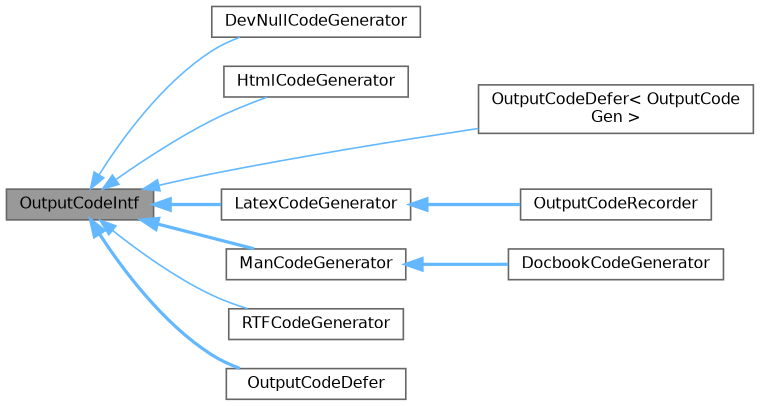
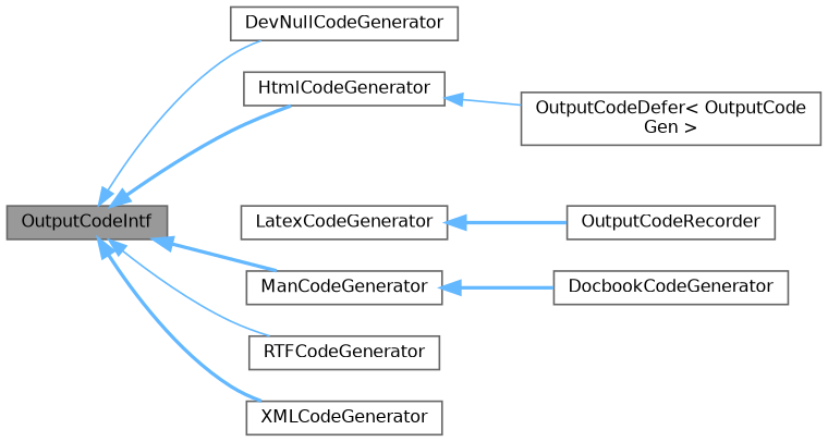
  digraph {
    rankdir=LR
    node [color=gray40 fillcolor=white fontname=Helvetica fontsize=10 shape=box style=filled]
    edge [color=steelblue1 dir=back fontname=Helvetica fontsize=10 labelfontname=Helvetica labelfontsize=10 style=bold]
    n1 [fillcolor=grey60 fontcolor=black height=0.2 label=OutputCodeIntf width=0.4]
    n2 [height=0.2 label=DevNullCodeGenerator width=0.4]
    n3 [height=0.2 label=HtmlCodeGenerator width=0.4]
    n4 [height=0.2 label=LatexCodeGenerator width=0.4]
    n5 [height=0.2 label=ManCodeGenerator width=0.4]
    n6 [height=0.2 label="OutputCodeDefer\< OutputCode\lGen \>" width=0.4]
    n7 [height=0.2 label=RTFCodeGenerator width=0.4]
-   n8 [height=0.2 label=OutputCodeDefer width=0.4]
+   n8 [height=0.2 label=XMLCodeGenerator width=0.4]
    n9 [height=0.2 label=DocbookCodeGenerator width=0.4]
    n10 [height=0.2 label=OutputCodeRecorder width=0.4]
    n1 -> n2 [style=solid]
-   n1 -> n3 [style=solid]
-   n1 -> n4
+   n1 -> n3
    n1 -> n5
-   n1 -> n6 [style=solid]
+   n3 -> n6 [style=solid]
    n1 -> n7 [style=solid]
    n1 -> n8
    n4 -> n10
    n5 -> n9
  }
